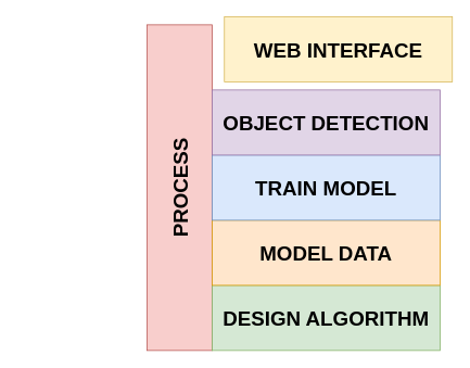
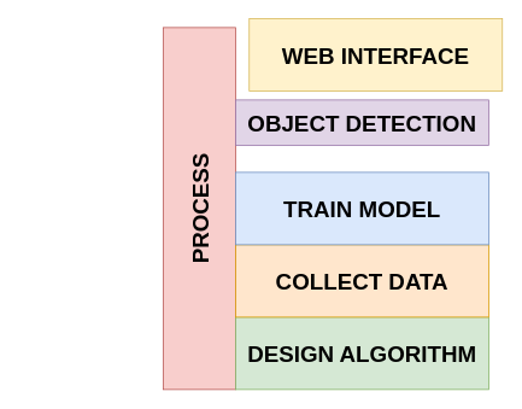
  <mxCell id="0" />
  <mxCell id="1" parent="0" />
  <mxCell id="2" value="&lt;span style=&quot;font-size: 25px;&quot;&gt;&lt;b&gt;PROCESS&lt;br&gt;&lt;/b&gt;&lt;/span&gt;" style="rounded=0;whiteSpace=wrap;html=1;fillColor=#f8cecc;strokeColor=#b85450;rotation=-90;" parent="1" vertex="1"><mxGeometry x="20" y="190" width="400" height="80" as="geometry" /></mxCell>
  <mxCell id="3" value="&lt;b&gt;DESIGN ALGORITHM&lt;/b&gt;" style="rounded=0;whiteSpace=wrap;html=1;fontSize=25;fillColor=#d5e8d4;strokeColor=#82b366;" parent="1" vertex="1"><mxGeometry x="260" y="350" width="280" height="80" as="geometry" /></mxCell>
- <mxCell id="4" value="&lt;b&gt;MODEL DATA&lt;/b&gt;" style="rounded=0;whiteSpace=wrap;html=1;fontSize=25;fillColor=#ffe6cc;strokeColor=#d79b00;" parent="1" vertex="1"><mxGeometry x="260" y="270" width="280" height="80" as="geometry" /></mxCell>
+ <mxCell id="4" value="&lt;b&gt;COLLECT DATA&lt;/b&gt;" style="rounded=0;whiteSpace=wrap;html=1;fontSize=25;fillColor=#ffe6cc;strokeColor=#d79b00;" parent="1" vertex="1"><mxGeometry x="260" y="270" width="280" height="80" as="geometry" /></mxCell>
  <mxCell id="5" value="&lt;b&gt;TRAIN MODEL&lt;/b&gt;" style="rounded=0;whiteSpace=wrap;html=1;fontSize=25;fillColor=#dae8fc;strokeColor=#6c8ebf;" parent="1" vertex="1"><mxGeometry x="260" y="190" width="280" height="80" as="geometry" /></mxCell>
- <mxCell id="6" value="&lt;b&gt;OBJECT DETECTION&lt;/b&gt;" style="rounded=0;whiteSpace=wrap;html=1;fontSize=25;fillColor=#e1d5e7;strokeColor=#9673a6;" parent="1" vertex="1"><mxGeometry x="260" y="110" width="280" height="80" as="geometry" /></mxCell>
+ <mxCell id="6" value="&lt;b&gt;OBJECT DETECTION&lt;/b&gt;" style="rounded=0;whiteSpace=wrap;html=1;fontSize=25;fillColor=#e1d5e7;strokeColor=#9673a6;" parent="1" vertex="1"><mxGeometry x="260" y="110" width="280" height="50" as="geometry" /></mxCell>
  <mxCell id="7" value="&lt;b&gt;WEB INTERFACE&lt;/b&gt;" style="rounded=0;whiteSpace=wrap;html=1;fontSize=25;fillColor=#fff2cc;strokeColor=#d6b656;" parent="1" vertex="1"><mxGeometry x="275" y="20" width="280" height="80" as="geometry" /></mxCell>
